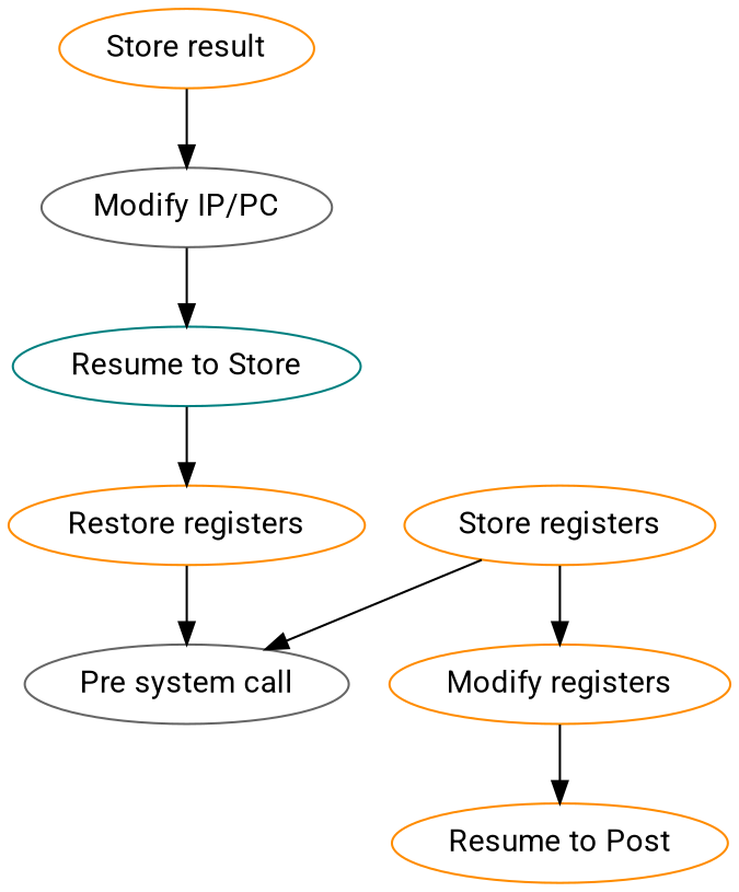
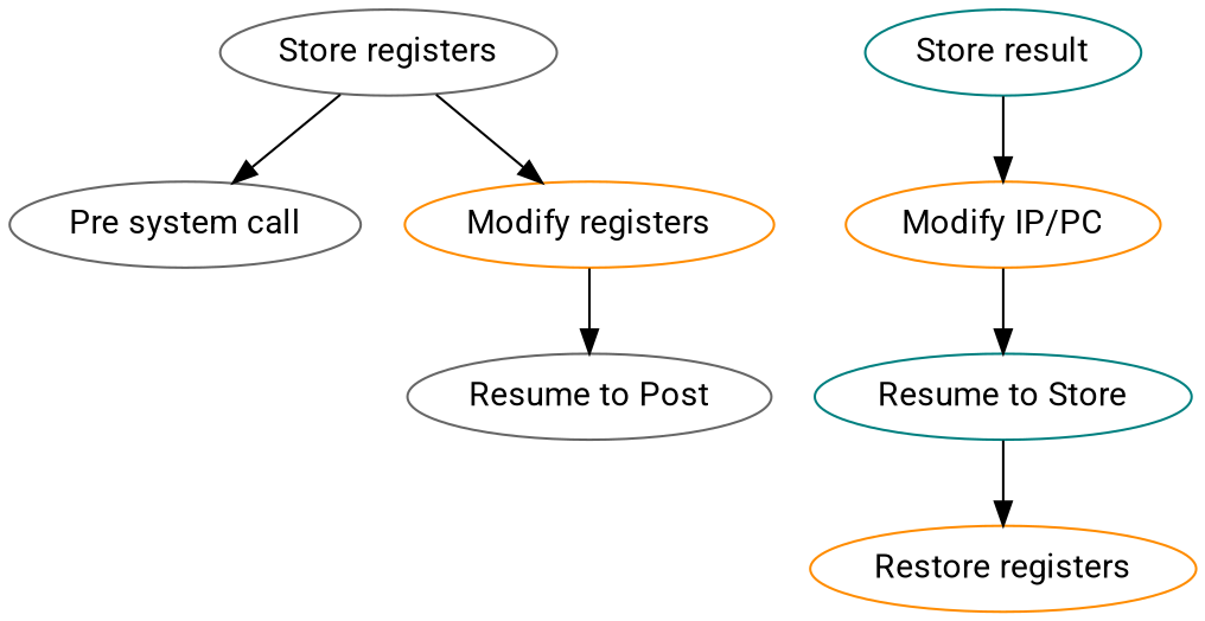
  digraph {
    fontname=Roboto
    node [color=gray40 fontname=Roboto]
    edge [fontname=Roboto]
-   "Store registers" [color=darkorange]
+   "Store registers"
    "Pre system call"
    "Modify registers" [color=darkorange]
-   "Resume to Post" [color=darkorange]
-   "Store result" [color=darkorange]
-   "Modify IP/PC"
+   "Resume to Post"
+   "Store result" [color=teal]
+   "Modify IP/PC" [color=darkorange]
    n7 [color=teal label="Resume to Store"]
    "Restore registers" [color=darkorange]
    "Store registers" -> "Pre system call"
    "Store registers" -> "Modify registers"
    "Modify registers" -> "Resume to Post"
    "Store result" -> "Modify IP/PC"
    "Modify IP/PC" -> n7
    n7 -> "Restore registers"
-   "Restore registers" -> "Pre system call"
  }
